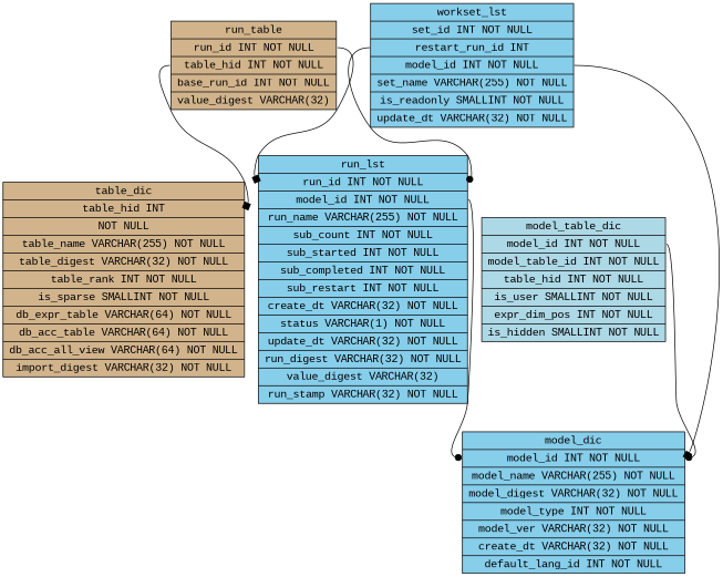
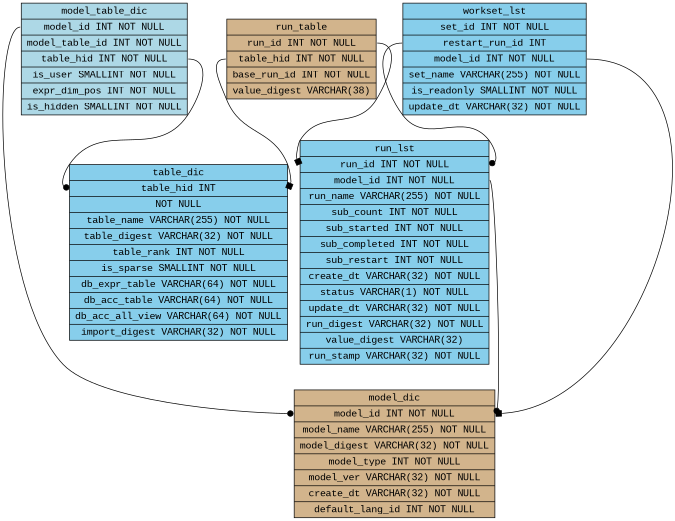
  digraph {
    fontname="Liberation Mono"
    node [fillcolor=tan fontname="Liberation Mono" shape=record style=filled]
    edge [arrowhead=dot fontname="Liberation Mono" headport=c1 tailport=c1]
-   n1 [label="{table_dic | <c1> table_hid       INT |          NOT NULL |  table_name      VARCHAR(255) NOT NULL |  table_digest    VARCHAR(32)  NOT NULL |  table_rank      INT          NOT NULL |  is_sparse       SMALLINT     NOT NULL |  db_expr_table   VARCHAR(64)  NOT NULL |  db_acc_table    VARCHAR(64)  NOT NULL |  db_acc_all_view VARCHAR(64)  NOT NULL |  import_digest   VARCHAR(32)  NOT NULL}"]
+   n1 [fillcolor=skyblue label="{table_dic | <c1> table_hid       INT |          NOT NULL |  table_name      VARCHAR(255) NOT NULL |  table_digest    VARCHAR(32)  NOT NULL |  table_rank      INT          NOT NULL |  is_sparse       SMALLINT     NOT NULL |  db_expr_table   VARCHAR(64)  NOT NULL |  db_acc_table    VARCHAR(64)  NOT NULL |  db_acc_all_view VARCHAR(64)  NOT NULL |  import_digest   VARCHAR(32)  NOT NULL}"]
    n2 [fillcolor=lightblue label="{model_table_dic | <c1> model_id       INT      NOT NULL|  model_table_id INT      NOT NULL|<c3> table_hid      INT      NOT NULL|  is_user        SMALLINT NOT NULL|  expr_dim_pos   INT      NOT NULL|  is_hidden      SMALLINT NOT NULL}"]
-   n3 [fillcolor=skyblue label="{model_dic | <c1> model_id        INT          NOT NULL|  model_name      VARCHAR(255) NOT NULL|  model_digest    VARCHAR(32)  NOT NULL|  model_type      INT          NOT NULL|  model_ver       VARCHAR(32)  NOT NULL|  create_dt       VARCHAR(32)  NOT NULL|  default_lang_id INT          NOT NULL}"]
+   n3 [label="{model_dic | <c1> model_id        INT          NOT NULL|  model_name      VARCHAR(255) NOT NULL|  model_digest    VARCHAR(32)  NOT NULL|  model_type      INT          NOT NULL|  model_ver       VARCHAR(32)  NOT NULL|  create_dt       VARCHAR(32)  NOT NULL|  default_lang_id INT          NOT NULL}"]
    n4 [fillcolor=skyblue label="{run_lst | <c1> run_id        INT          NOT NULL| <c2> model_id      INT          NOT NULL|  run_name      VARCHAR(255) NOT NULL|  sub_count     INT          NOT NULL|  sub_started   INT          NOT NULL|  sub_completed INT          NOT NULL|  sub_restart   INT          NOT NULL|  create_dt     VARCHAR(32)  NOT NULL|  status        VARCHAR(1)   NOT NULL|  update_dt     VARCHAR(32)  NOT NULL|  run_digest    VARCHAR(32)  NOT NULL|  value_digest  VARCHAR(32)|            run_stamp     VARCHAR(32)  NOT NULL  }"]
-   n5 [label="{run_table | <c1> run_id       INT         NOT NULL|  <c2> table_hid    INT         NOT NULL|  base_run_id  INT         NOT NULL|  value_digest VARCHAR(32)  }"]
+   n5 [label="{run_table | <c1> run_id       INT         NOT NULL|  <c2> table_hid    INT         NOT NULL|  base_run_id  INT         NOT NULL|  value_digest VARCHAR(38)  }"]
    n6 [fillcolor=skyblue label="{workset_lst | set_id      INT          NOT NULL| <c1>  restart_run_id INT| <c2> model_id    INT          NOT NULL|  set_name    VARCHAR(255) NOT NULL|  is_readonly SMALLINT     NOT NULL|  update_dt   VARCHAR(32)  NOT NULL  }"]
+   n2 -> n1 [tailport=c3]
    n2 -> n3
    n4 -> n3 [tailport=c2]
    n5 -> n1 [arrowhead=box tailport=c2]
    n5 -> n4 [arrowhead=box]
    n6 -> n3 [arrowhead=box tailport=c2]
    n6 -> n4
  }
